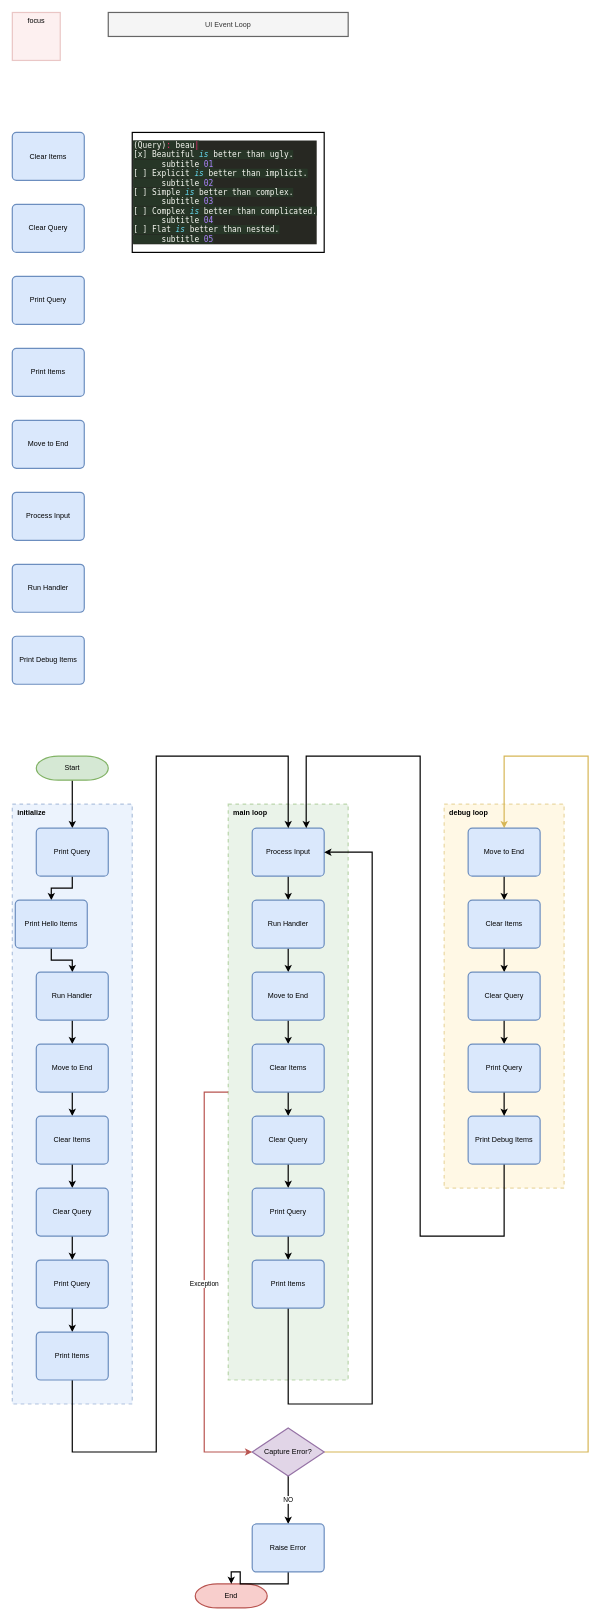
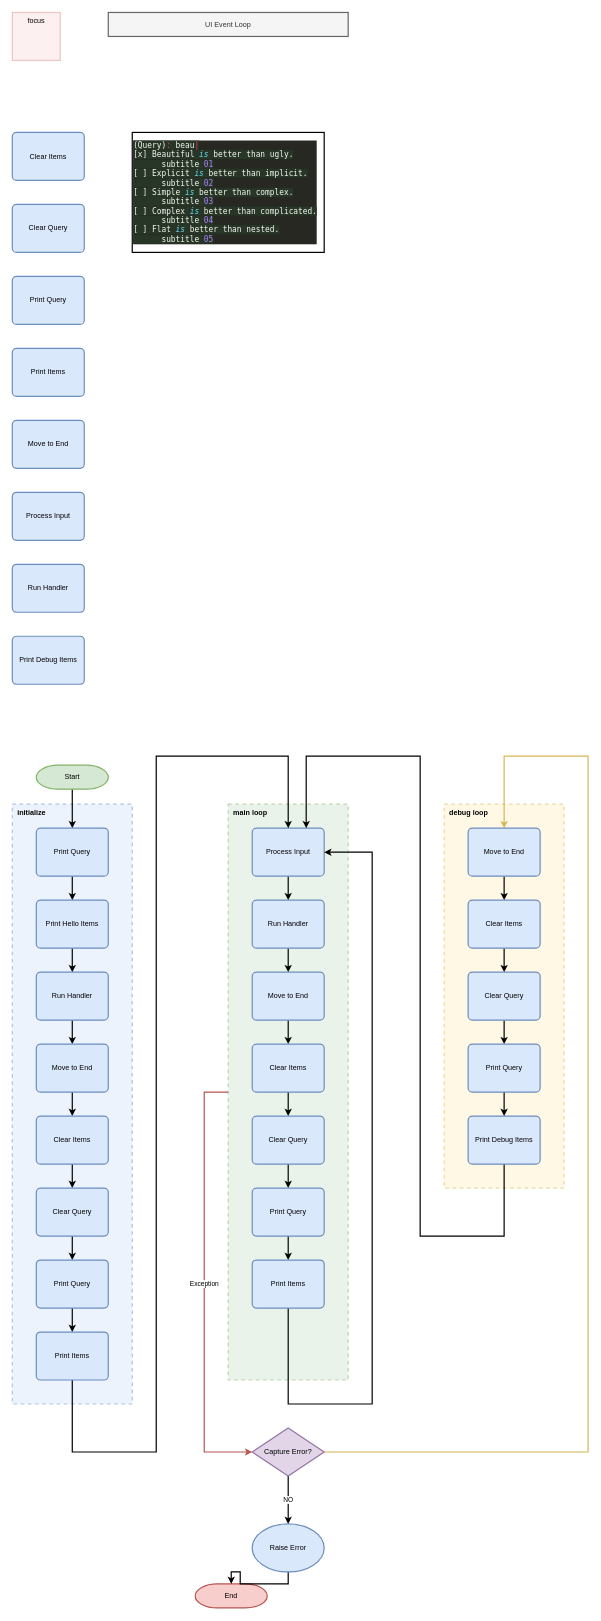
  <mxCell id="0" />
  <mxCell id="1" parent="0" />
  <mxCell id="2" value="&lt;b&gt;&amp;nbsp; debug loop&lt;/b&gt;" style="rounded=0;whiteSpace=wrap;html=1;fillColor=#fff2cc;dashed=1;strokeWidth=2;verticalAlign=top;strokeColor=#d6b656;opacity=50;align=left;" parent="1" vertex="1"><mxGeometry x="740" y="1340" width="200" height="640" as="geometry" /></mxCell>
  <mxCell id="3" value="&lt;b&gt;&amp;nbsp; main loop&lt;/b&gt;" style="rounded=0;whiteSpace=wrap;html=1;fillColor=#d5e8d4;dashed=1;strokeWidth=2;verticalAlign=top;strokeColor=#82b366;opacity=50;align=left;" parent="1" vertex="1"><mxGeometry x="380" y="1340" width="200" height="960" as="geometry" /></mxCell>
  <mxCell id="4" value="&lt;b&gt;&amp;nbsp; initialize&lt;/b&gt;" style="rounded=0;whiteSpace=wrap;html=1;fillColor=#dae8fc;dashed=1;strokeWidth=2;verticalAlign=top;strokeColor=#6c8ebf;opacity=50;align=left;" parent="1" vertex="1"><mxGeometry x="20" y="1340" width="200" height="1000" as="geometry" /></mxCell>
  <mxCell id="5" style="edgeStyle=orthogonalEdgeStyle;rounded=0;orthogonalLoop=1;jettySize=auto;html=1;exitX=0.5;exitY=1;exitDx=0;exitDy=0;exitPerimeter=0;entryX=0.5;entryY=0;entryDx=0;entryDy=0;strokeWidth=2;" parent="1" source="6" target="11" edge="1"><mxGeometry relative="1" as="geometry" /></mxCell>
- <mxCell id="6" value="Start" style="strokeWidth=2;html=1;shape=mxgraph.flowchart.terminator;whiteSpace=wrap;fillColor=#d5e8d4;strokeColor=#82b366;" parent="1" vertex="1"><mxGeometry x="60" y="1260" width="120" height="40" as="geometry" /></mxCell>
+ <mxCell id="6" value="Start" style="strokeWidth=2;html=1;shape=mxgraph.flowchart.terminator;whiteSpace=wrap;fillColor=#d5e8d4;strokeColor=#82b366;" parent="1" vertex="1"><mxGeometry x="60" y="1275" width="120" height="40" as="geometry" /></mxCell>
  <mxCell id="7" value="NO" style="edgeStyle=orthogonalEdgeStyle;rounded=0;orthogonalLoop=1;jettySize=auto;html=1;exitX=0.5;exitY=1;exitDx=0;exitDy=0;exitPerimeter=0;entryX=0.5;entryY=0;entryDx=0;entryDy=0;strokeWidth=2;" parent="1" source="9" target="30" edge="1"><mxGeometry relative="1" as="geometry"><mxPoint x="80.211" y="4010" as="targetPoint" /><Array as="points" /></mxGeometry></mxCell>
  <mxCell id="8" style="edgeStyle=orthogonalEdgeStyle;rounded=0;orthogonalLoop=1;jettySize=auto;html=1;exitX=1;exitY=0.5;exitDx=0;exitDy=0;exitPerimeter=0;entryX=0.5;entryY=0;entryDx=0;entryDy=0;strokeWidth=2;fillColor=#fff2cc;strokeColor=#d6b656;" parent="1" source="9" target="34" edge="1"><mxGeometry relative="1" as="geometry"><Array as="points"><mxPoint x="980" y="2420" /><mxPoint x="980" y="1260" /><mxPoint x="840" y="1260" /></Array></mxGeometry></mxCell>
  <mxCell id="9" value="Capture Error?" style="strokeWidth=2;html=1;shape=mxgraph.flowchart.decision;whiteSpace=wrap;fillColor=#e1d5e7;strokeColor=#9673a6;" parent="1" vertex="1"><mxGeometry x="420" y="2380" width="120" height="80" as="geometry" /></mxCell>
  <mxCell id="10" style="edgeStyle=orthogonalEdgeStyle;rounded=0;orthogonalLoop=1;jettySize=auto;html=1;entryX=0.5;entryY=0;entryDx=0;entryDy=0;strokeWidth=2;" parent="1" source="11" target="42" edge="1"><mxGeometry relative="1" as="geometry" /></mxCell>
  <mxCell id="11" value="Print Query" style="rounded=1;whiteSpace=wrap;html=1;absoluteArcSize=1;arcSize=14;strokeWidth=2;fillColor=#dae8fc;strokeColor=#6c8ebf;" parent="1" vertex="1"><mxGeometry x="60" y="1380" width="120" height="80" as="geometry" /></mxCell>
  <mxCell id="12" style="edgeStyle=orthogonalEdgeStyle;rounded=0;orthogonalLoop=1;jettySize=auto;html=1;exitX=0.5;exitY=1;exitDx=0;exitDy=0;entryX=0.5;entryY=0;entryDx=0;entryDy=0;strokeWidth=2;" parent="1" source="13" target="16" edge="1"><mxGeometry relative="1" as="geometry" /></mxCell>
  <mxCell id="13" value="Process Input" style="rounded=1;whiteSpace=wrap;html=1;absoluteArcSize=1;arcSize=14;strokeWidth=2;fillColor=#dae8fc;strokeColor=#6c8ebf;" parent="1" vertex="1"><mxGeometry x="420" y="1380" width="120" height="80" as="geometry" /></mxCell>
  <mxCell id="14" style="edgeStyle=orthogonalEdgeStyle;rounded=0;orthogonalLoop=1;jettySize=auto;html=1;strokeWidth=2;entryX=0.5;entryY=0;entryDx=0;entryDy=0;exitX=0.5;exitY=1;exitDx=0;exitDy=0;" parent="1" source="53" target="13" edge="1"><mxGeometry relative="1" as="geometry"><mxPoint x="120" y="2540" as="sourcePoint" /><mxPoint x="20" y="2750" as="targetPoint" /><Array as="points"><mxPoint x="120" y="2420" /><mxPoint x="260" y="2420" /><mxPoint x="260" y="1260" /><mxPoint x="480" y="1260" /></Array></mxGeometry></mxCell>
  <mxCell id="15" style="edgeStyle=orthogonalEdgeStyle;rounded=0;orthogonalLoop=1;jettySize=auto;html=1;exitX=0.5;exitY=1;exitDx=0;exitDy=0;entryX=0.5;entryY=0;entryDx=0;entryDy=0;strokeWidth=2;" parent="1" source="16" target="18" edge="1"><mxGeometry relative="1" as="geometry" /></mxCell>
  <mxCell id="16" value="Run Handler" style="rounded=1;whiteSpace=wrap;html=1;absoluteArcSize=1;arcSize=14;strokeWidth=2;fillColor=#dae8fc;strokeColor=#6c8ebf;" parent="1" vertex="1"><mxGeometry x="420" y="1500" width="120" height="80" as="geometry" /></mxCell>
  <mxCell id="17" style="edgeStyle=orthogonalEdgeStyle;rounded=0;orthogonalLoop=1;jettySize=auto;html=1;exitX=0.5;exitY=1;exitDx=0;exitDy=0;entryX=0.5;entryY=0;entryDx=0;entryDy=0;strokeWidth=2;" parent="1" source="18" target="20" edge="1"><mxGeometry relative="1" as="geometry" /></mxCell>
  <mxCell id="18" value="Move to End" style="rounded=1;whiteSpace=wrap;html=1;absoluteArcSize=1;arcSize=14;strokeWidth=2;fillColor=#dae8fc;strokeColor=#6c8ebf;" parent="1" vertex="1"><mxGeometry x="420" y="1620" width="120" height="80" as="geometry" /></mxCell>
  <mxCell id="19" style="edgeStyle=orthogonalEdgeStyle;rounded=0;orthogonalLoop=1;jettySize=auto;html=1;exitX=0.5;exitY=1;exitDx=0;exitDy=0;entryX=0.5;entryY=0;entryDx=0;entryDy=0;strokeWidth=2;" parent="1" source="20" target="22" edge="1"><mxGeometry relative="1" as="geometry" /></mxCell>
  <mxCell id="20" value="Clear Items" style="rounded=1;whiteSpace=wrap;html=1;absoluteArcSize=1;arcSize=14;strokeWidth=2;fillColor=#dae8fc;strokeColor=#6c8ebf;" parent="1" vertex="1"><mxGeometry x="420" y="1740" width="120" height="80" as="geometry" /></mxCell>
  <mxCell id="21" style="edgeStyle=orthogonalEdgeStyle;rounded=0;orthogonalLoop=1;jettySize=auto;html=1;exitX=0.5;exitY=1;exitDx=0;exitDy=0;entryX=0.5;entryY=0;entryDx=0;entryDy=0;strokeWidth=2;" parent="1" source="22" target="24" edge="1"><mxGeometry relative="1" as="geometry" /></mxCell>
  <mxCell id="22" value="Clear Query" style="rounded=1;whiteSpace=wrap;html=1;absoluteArcSize=1;arcSize=14;strokeWidth=2;fillColor=#dae8fc;strokeColor=#6c8ebf;" parent="1" vertex="1"><mxGeometry x="420" y="1860" width="120" height="80" as="geometry" /></mxCell>
  <mxCell id="23" style="edgeStyle=orthogonalEdgeStyle;rounded=0;orthogonalLoop=1;jettySize=auto;html=1;exitX=0.5;exitY=1;exitDx=0;exitDy=0;entryX=0.5;entryY=0;entryDx=0;entryDy=0;strokeWidth=2;" parent="1" source="24" target="26" edge="1"><mxGeometry relative="1" as="geometry" /></mxCell>
  <mxCell id="24" value="Print Query" style="rounded=1;whiteSpace=wrap;html=1;absoluteArcSize=1;arcSize=14;strokeWidth=2;fillColor=#dae8fc;strokeColor=#6c8ebf;" parent="1" vertex="1"><mxGeometry x="420" y="1980" width="120" height="80" as="geometry" /></mxCell>
  <mxCell id="25" style="edgeStyle=orthogonalEdgeStyle;rounded=0;orthogonalLoop=1;jettySize=auto;html=1;exitX=0.5;exitY=1;exitDx=0;exitDy=0;entryX=1;entryY=0.5;entryDx=0;entryDy=0;strokeWidth=2;" parent="1" source="26" target="13" edge="1"><mxGeometry relative="1" as="geometry"><Array as="points"><mxPoint x="480" y="2340" /><mxPoint x="620" y="2340" /><mxPoint x="620" y="1420" /></Array></mxGeometry></mxCell>
  <mxCell id="26" value="Print Items" style="rounded=1;whiteSpace=wrap;html=1;absoluteArcSize=1;arcSize=14;strokeWidth=2;fillColor=#dae8fc;strokeColor=#6c8ebf;" parent="1" vertex="1"><mxGeometry x="420" y="2100" width="120" height="80" as="geometry" /></mxCell>
  <mxCell id="27" value="Exception" style="edgeStyle=orthogonalEdgeStyle;rounded=0;orthogonalLoop=1;jettySize=auto;html=1;entryX=0;entryY=0.5;entryDx=0;entryDy=0;entryPerimeter=0;fillColor=#f8cecc;strokeColor=#b85450;strokeWidth=2;exitX=0;exitY=0.5;exitDx=0;exitDy=0;" parent="1" source="3" target="9" edge="1"><mxGeometry relative="1" as="geometry"><mxPoint x="-160" y="3939.091" as="targetPoint" /><Array as="points"><mxPoint x="340" y="1820" /><mxPoint x="340" y="2420" /></Array><mxPoint x="-70" y="3320" as="sourcePoint" /></mxGeometry></mxCell>
  <mxCell id="28" value="End" style="strokeWidth=2;html=1;shape=mxgraph.flowchart.terminator;whiteSpace=wrap;fillColor=#f8cecc;strokeColor=#b85450;" parent="1" vertex="1"><mxGeometry x="325" y="2640" width="120" height="40" as="geometry" /></mxCell>
  <mxCell id="29" style="edgeStyle=orthogonalEdgeStyle;rounded=0;orthogonalLoop=1;jettySize=auto;html=1;exitX=0.5;exitY=1;exitDx=0;exitDy=0;entryX=0.5;entryY=0;entryDx=0;entryDy=0;entryPerimeter=0;strokeWidth=2;" parent="1" source="30" target="28" edge="1"><mxGeometry relative="1" as="geometry" /></mxCell>
- <mxCell id="30" value="Raise Error" style="rounded=1;whiteSpace=wrap;html=1;absoluteArcSize=1;arcSize=14;strokeWidth=2;fillColor=#dae8fc;strokeColor=#6c8ebf;" parent="1" vertex="1"><mxGeometry x="420" y="2540" width="120" height="80" as="geometry" /></mxCell>
+ <mxCell id="30" value="Raise Error" style="ellipse;whiteSpace=wrap;html=1;absoluteArcSize=1;arcSize=14;strokeWidth=2;fillColor=#dae8fc;strokeColor=#6c8ebf;" parent="1" vertex="1"><mxGeometry x="420" y="2540" width="120" height="80" as="geometry" /></mxCell>
  <mxCell id="31" style="edgeStyle=orthogonalEdgeStyle;rounded=0;orthogonalLoop=1;jettySize=auto;html=1;exitX=0.5;exitY=1;exitDx=0;exitDy=0;entryX=0.75;entryY=0;entryDx=0;entryDy=0;strokeWidth=2;" parent="1" source="32" target="13" edge="1"><mxGeometry relative="1" as="geometry"><Array as="points"><mxPoint x="840" y="2060" /><mxPoint x="700" y="2060" /><mxPoint x="700" y="1260" /><mxPoint x="510" y="1260" /></Array></mxGeometry></mxCell>
  <mxCell id="32" value="Print Debug Items" style="rounded=1;whiteSpace=wrap;html=1;absoluteArcSize=1;arcSize=14;strokeWidth=2;fillColor=#dae8fc;strokeColor=#6c8ebf;" parent="1" vertex="1"><mxGeometry x="780" y="1860" width="120" height="80" as="geometry" /></mxCell>
  <mxCell id="33" style="edgeStyle=orthogonalEdgeStyle;rounded=0;orthogonalLoop=1;jettySize=auto;html=1;exitX=0.5;exitY=1;exitDx=0;exitDy=0;entryX=0.5;entryY=0;entryDx=0;entryDy=0;strokeWidth=2;" parent="1" source="34" target="36" edge="1"><mxGeometry relative="1" as="geometry" /></mxCell>
  <mxCell id="34" value="Move to End" style="rounded=1;whiteSpace=wrap;html=1;absoluteArcSize=1;arcSize=14;strokeWidth=2;fillColor=#dae8fc;strokeColor=#6c8ebf;" parent="1" vertex="1"><mxGeometry x="780" y="1380" width="120" height="80" as="geometry" /></mxCell>
  <mxCell id="35" style="edgeStyle=orthogonalEdgeStyle;rounded=0;orthogonalLoop=1;jettySize=auto;html=1;exitX=0.5;exitY=1;exitDx=0;exitDy=0;entryX=0.5;entryY=0;entryDx=0;entryDy=0;strokeWidth=2;" parent="1" source="36" target="38" edge="1"><mxGeometry relative="1" as="geometry" /></mxCell>
  <mxCell id="36" value="Clear Items" style="rounded=1;whiteSpace=wrap;html=1;absoluteArcSize=1;arcSize=14;strokeWidth=2;fillColor=#dae8fc;strokeColor=#6c8ebf;" parent="1" vertex="1"><mxGeometry x="780" y="1500" width="120" height="80" as="geometry" /></mxCell>
  <mxCell id="37" style="edgeStyle=orthogonalEdgeStyle;rounded=0;orthogonalLoop=1;jettySize=auto;html=1;exitX=0.5;exitY=1;exitDx=0;exitDy=0;entryX=0.5;entryY=0;entryDx=0;entryDy=0;strokeWidth=2;" parent="1" source="38" target="40" edge="1"><mxGeometry relative="1" as="geometry" /></mxCell>
  <mxCell id="38" value="Clear Query" style="rounded=1;whiteSpace=wrap;html=1;absoluteArcSize=1;arcSize=14;strokeWidth=2;fillColor=#dae8fc;strokeColor=#6c8ebf;" parent="1" vertex="1"><mxGeometry x="780" y="1620" width="120" height="80" as="geometry" /></mxCell>
  <mxCell id="39" style="edgeStyle=orthogonalEdgeStyle;rounded=0;orthogonalLoop=1;jettySize=auto;html=1;exitX=0.5;exitY=1;exitDx=0;exitDy=0;entryX=0.5;entryY=0;entryDx=0;entryDy=0;strokeWidth=2;" parent="1" source="40" target="32" edge="1"><mxGeometry relative="1" as="geometry" /></mxCell>
  <mxCell id="40" value="Print Query" style="rounded=1;whiteSpace=wrap;html=1;absoluteArcSize=1;arcSize=14;strokeWidth=2;fillColor=#dae8fc;strokeColor=#6c8ebf;" parent="1" vertex="1"><mxGeometry x="780" y="1740" width="120" height="80" as="geometry" /></mxCell>
  <mxCell id="41" style="edgeStyle=orthogonalEdgeStyle;rounded=0;orthogonalLoop=1;jettySize=auto;html=1;exitX=0.5;exitY=1;exitDx=0;exitDy=0;entryX=0.5;entryY=0;entryDx=0;entryDy=0;strokeWidth=2;" parent="1" source="42" target="44" edge="1"><mxGeometry relative="1" as="geometry" /></mxCell>
- <mxCell id="42" value="Print Hello Items" style="rounded=1;whiteSpace=wrap;html=1;absoluteArcSize=1;arcSize=14;strokeWidth=2;fillColor=#dae8fc;strokeColor=#6c8ebf;" parent="1" vertex="1"><mxGeometry x="25" y="1500" width="120" height="80" as="geometry" /></mxCell>
+ <mxCell id="42" value="Print Hello Items" style="rounded=1;whiteSpace=wrap;html=1;absoluteArcSize=1;arcSize=14;strokeWidth=2;fillColor=#dae8fc;strokeColor=#6c8ebf;" parent="1" vertex="1"><mxGeometry x="60" y="1500" width="120" height="80" as="geometry" /></mxCell>
  <mxCell id="43" style="edgeStyle=orthogonalEdgeStyle;rounded=0;orthogonalLoop=1;jettySize=auto;html=1;exitX=0.5;exitY=1;exitDx=0;exitDy=0;entryX=0.5;entryY=0;entryDx=0;entryDy=0;strokeWidth=2;" parent="1" source="44" target="46" edge="1"><mxGeometry relative="1" as="geometry" /></mxCell>
  <mxCell id="44" value="Run Handler" style="rounded=1;whiteSpace=wrap;html=1;absoluteArcSize=1;arcSize=14;strokeWidth=2;fillColor=#dae8fc;strokeColor=#6c8ebf;" parent="1" vertex="1"><mxGeometry x="60" y="1620" width="120" height="80" as="geometry" /></mxCell>
  <mxCell id="45" style="edgeStyle=orthogonalEdgeStyle;rounded=0;orthogonalLoop=1;jettySize=auto;html=1;exitX=0.5;exitY=1;exitDx=0;exitDy=0;entryX=0.5;entryY=0;entryDx=0;entryDy=0;strokeWidth=2;" parent="1" source="46" target="48" edge="1"><mxGeometry relative="1" as="geometry" /></mxCell>
  <mxCell id="46" value="Move to End" style="rounded=1;whiteSpace=wrap;html=1;absoluteArcSize=1;arcSize=14;strokeWidth=2;fillColor=#dae8fc;strokeColor=#6c8ebf;" parent="1" vertex="1"><mxGeometry x="60" y="1740" width="120" height="80" as="geometry" /></mxCell>
  <mxCell id="47" style="edgeStyle=orthogonalEdgeStyle;rounded=0;orthogonalLoop=1;jettySize=auto;html=1;exitX=0.5;exitY=1;exitDx=0;exitDy=0;entryX=0.5;entryY=0;entryDx=0;entryDy=0;strokeWidth=2;" parent="1" source="48" target="50" edge="1"><mxGeometry relative="1" as="geometry" /></mxCell>
  <mxCell id="48" value="Clear Items" style="rounded=1;whiteSpace=wrap;html=1;absoluteArcSize=1;arcSize=14;strokeWidth=2;fillColor=#dae8fc;strokeColor=#6c8ebf;" parent="1" vertex="1"><mxGeometry x="60" y="1860" width="120" height="80" as="geometry" /></mxCell>
  <mxCell id="49" style="edgeStyle=orthogonalEdgeStyle;rounded=0;orthogonalLoop=1;jettySize=auto;html=1;exitX=0.5;exitY=1;exitDx=0;exitDy=0;entryX=0.5;entryY=0;entryDx=0;entryDy=0;strokeWidth=2;" parent="1" source="50" target="52" edge="1"><mxGeometry relative="1" as="geometry" /></mxCell>
  <mxCell id="50" value="Clear Query" style="rounded=1;whiteSpace=wrap;html=1;absoluteArcSize=1;arcSize=14;strokeWidth=2;fillColor=#dae8fc;strokeColor=#6c8ebf;" parent="1" vertex="1"><mxGeometry x="60" y="1980" width="120" height="80" as="geometry" /></mxCell>
  <mxCell id="51" style="edgeStyle=orthogonalEdgeStyle;rounded=0;orthogonalLoop=1;jettySize=auto;html=1;exitX=0.5;exitY=1;exitDx=0;exitDy=0;entryX=0.5;entryY=0;entryDx=0;entryDy=0;strokeWidth=2;" parent="1" source="52" target="53" edge="1"><mxGeometry relative="1" as="geometry" /></mxCell>
  <mxCell id="52" value="Print Query" style="rounded=1;whiteSpace=wrap;html=1;absoluteArcSize=1;arcSize=14;strokeWidth=2;fillColor=#dae8fc;strokeColor=#6c8ebf;" parent="1" vertex="1"><mxGeometry x="60" y="2100" width="120" height="80" as="geometry" /></mxCell>
  <mxCell id="53" value="Print Items" style="rounded=1;whiteSpace=wrap;html=1;absoluteArcSize=1;arcSize=14;strokeWidth=2;fillColor=#dae8fc;strokeColor=#6c8ebf;" parent="1" vertex="1"><mxGeometry x="60" y="2220" width="120" height="80" as="geometry" /></mxCell>
  <mxCell id="54" value="Clear Items" style="rounded=1;whiteSpace=wrap;html=1;absoluteArcSize=1;arcSize=14;strokeWidth=2;fillColor=#dae8fc;strokeColor=#6c8ebf;" vertex="1" parent="1"><mxGeometry x="20" y="220" width="120" height="80" as="geometry" /></mxCell>
  <mxCell id="55" value="Clear Query" style="rounded=1;whiteSpace=wrap;html=1;absoluteArcSize=1;arcSize=14;strokeWidth=2;fillColor=#dae8fc;strokeColor=#6c8ebf;" vertex="1" parent="1"><mxGeometry x="20" y="340" width="120" height="80" as="geometry" /></mxCell>
  <mxCell id="56" value="Print Query" style="rounded=1;whiteSpace=wrap;html=1;absoluteArcSize=1;arcSize=14;strokeWidth=2;fillColor=#dae8fc;strokeColor=#6c8ebf;" vertex="1" parent="1"><mxGeometry x="20" y="460" width="120" height="80" as="geometry" /></mxCell>
  <mxCell id="57" value="Print Items" style="rounded=1;whiteSpace=wrap;html=1;absoluteArcSize=1;arcSize=14;strokeWidth=2;fillColor=#dae8fc;strokeColor=#6c8ebf;" vertex="1" parent="1"><mxGeometry x="20" y="580" width="120" height="80" as="geometry" /></mxCell>
  <mxCell id="58" value="Move to End" style="rounded=1;whiteSpace=wrap;html=1;absoluteArcSize=1;arcSize=14;strokeWidth=2;fillColor=#dae8fc;strokeColor=#6c8ebf;" vertex="1" parent="1"><mxGeometry x="20" y="700" width="120" height="80" as="geometry" /></mxCell>
  <mxCell id="59" value="Process Input" style="rounded=1;whiteSpace=wrap;html=1;absoluteArcSize=1;arcSize=14;strokeWidth=2;fillColor=#dae8fc;strokeColor=#6c8ebf;" vertex="1" parent="1"><mxGeometry x="20" y="820" width="120" height="80" as="geometry" /></mxCell>
  <mxCell id="60" value="Run Handler" style="rounded=1;whiteSpace=wrap;html=1;absoluteArcSize=1;arcSize=14;strokeWidth=2;fillColor=#dae8fc;strokeColor=#6c8ebf;" vertex="1" parent="1"><mxGeometry x="20" y="940" width="120" height="80" as="geometry" /></mxCell>
  <mxCell id="61" value="focus" style="whiteSpace=wrap;html=1;aspect=fixed;fillColor=#f8cecc;strokeColor=#b85450;opacity=30;verticalAlign=top;strokeWidth=2;" vertex="1" parent="1"><mxGeometry x="20" y="20" width="80" height="80" as="geometry" /></mxCell>
  <mxCell id="62" value="Print Debug Items" style="rounded=1;whiteSpace=wrap;html=1;absoluteArcSize=1;arcSize=14;strokeWidth=2;fillColor=#dae8fc;strokeColor=#6c8ebf;" vertex="1" parent="1"><mxGeometry x="20" y="1060" width="120" height="80" as="geometry" /></mxCell>
  <mxCell id="63" value="&lt;div style=&quot;background-color: rgb(39, 40, 34); color: rgb(248, 248, 242); font-family: &amp;quot;JetBrains Mono&amp;quot;, monospace; font-size: 9.8pt;&quot;&gt;&lt;span style=&quot;background-color:#273627;&quot;&gt;(Query)&lt;/span&gt;&lt;span style=&quot;color:#f92672;background-color:#273627;&quot;&gt;: &lt;/span&gt;&lt;span style=&quot;background-color:#273627;&quot;&gt;beau&lt;/span&gt;&lt;span style=&quot;color:#f92672;background-color:#273627;&quot;&gt;|&lt;br&gt;&lt;/span&gt;&lt;span style=&quot;background-color:#273627;&quot;&gt;[x] Beautiful &lt;/span&gt;&lt;span style=&quot;color:#66d9ef;background-color:#273627;font-style:italic;&quot;&gt;is &lt;/span&gt;&lt;span style=&quot;background-color:#273627;&quot;&gt;better than ugly.&lt;br&gt;&lt;/span&gt;&lt;span style=&quot;background-color:#273627;&quot;&gt;&amp;nbsp; &amp;nbsp; &amp;nbsp; subtitle &lt;/span&gt;&lt;span style=&quot;color:#ae81ff;background-color:#273627;&quot;&gt;01&lt;br&gt;&lt;/span&gt;&lt;span style=&quot;background-color:#273627;&quot;&gt;[ ] Explicit &lt;/span&gt;&lt;span style=&quot;color:#66d9ef;background-color:#273627;font-style:italic;&quot;&gt;is &lt;/span&gt;&lt;span style=&quot;background-color:#273627;&quot;&gt;better than implicit.&lt;br&gt;&lt;/span&gt;&lt;span style=&quot;background-color:#273627;&quot;&gt;&amp;nbsp; &amp;nbsp; &amp;nbsp; subtitle &lt;/span&gt;&lt;span style=&quot;color:#ae81ff;background-color:#273627;&quot;&gt;02&lt;br&gt;&lt;/span&gt;&lt;span style=&quot;background-color:#273627;&quot;&gt;[ ] Simple &lt;/span&gt;&lt;span style=&quot;color:#66d9ef;background-color:#273627;font-style:italic;&quot;&gt;is &lt;/span&gt;&lt;span style=&quot;background-color:#273627;&quot;&gt;better than complex.&lt;br&gt;&lt;/span&gt;&lt;span style=&quot;background-color:#273627;&quot;&gt;&amp;nbsp; &amp;nbsp; &amp;nbsp; subtitle &lt;/span&gt;&lt;span style=&quot;color:#ae81ff;background-color:#273627;&quot;&gt;03&lt;br&gt;&lt;/span&gt;&lt;span style=&quot;background-color:#273627;&quot;&gt;[ ] Complex &lt;/span&gt;&lt;span style=&quot;color:#66d9ef;background-color:#273627;font-style:italic;&quot;&gt;is &lt;/span&gt;&lt;span style=&quot;background-color:#273627;&quot;&gt;better than complicated.&lt;br&gt;&lt;/span&gt;&lt;span style=&quot;background-color:#273627;&quot;&gt;&amp;nbsp; &amp;nbsp; &amp;nbsp; subtitle &lt;/span&gt;&lt;span style=&quot;color:#ae81ff;background-color:#273627;&quot;&gt;04&lt;br&gt;&lt;/span&gt;&lt;span style=&quot;background-color:#273627;&quot;&gt;[ ] Flat &lt;/span&gt;&lt;span style=&quot;color:#66d9ef;background-color:#273627;font-style:italic;&quot;&gt;is &lt;/span&gt;&lt;span style=&quot;background-color:#273627;&quot;&gt;better than nested.&lt;br&gt;&lt;/span&gt;&lt;span style=&quot;background-color:#273627;&quot;&gt;&amp;nbsp; &amp;nbsp; &amp;nbsp; subtitle &lt;/span&gt;&lt;span style=&quot;color:#ae81ff;background-color:#273627;&quot;&gt;05&lt;/span&gt;&lt;/div&gt;" style="text;whiteSpace=wrap;html=1;strokeColor=default;verticalAlign=middle;strokeWidth=2;" vertex="1" parent="1"><mxGeometry x="220" y="220" width="320" height="200" as="geometry" /></mxCell>
  <mxCell id="64" value="UI Event Loop" style="text;html=1;strokeColor=#666666;fillColor=#f5f5f5;align=center;verticalAlign=middle;whiteSpace=wrap;rounded=0;strokeWidth=2;fontColor=#333333;" vertex="1" parent="1"><mxGeometry x="180" y="20" width="400" height="40" as="geometry" /></mxCell>
